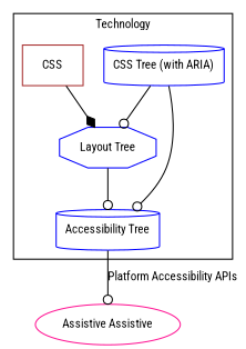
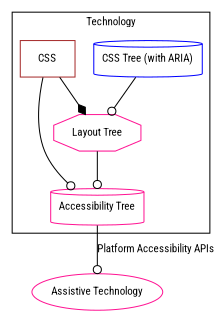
  digraph {
    fontname="Roboto Condensed"
    fontsize=11
    rankdir=TB
    node [color=blue fontname="Roboto Condensed" fontsize=11 shape=cylinder]
    edge [arrowhead=odot fontname="Roboto Condensed" fontsize=11]
    n1 [label="CSS Tree (with ARIA)"]
-   n2 [label="Accessibility Tree"]
-   n3 [label="Layout Tree" shape=octagon]
+   n2 [color=deeppink label="Accessibility Tree"]
+   n3 [color=deeppink label="Layout Tree" shape=octagon]
    n4 [color=brown label=CSS shape=box]
-   n5 [color=deeppink label="Assistive Assistive" shape=ellipse]
+   n5 [color=deeppink label="Assistive Technology" shape=ellipse]
    subgraph cluster_1 {
      label=Technology
      n1
      n2
      n3
      n4
    }
-   n1 -> n2
+   n4 -> n2
    n1 -> n3
    n2 -> n5 [label="Platform Accessibility APIs"]
    n3 -> n2
    n4 -> n3 [arrowhead=diamond]
  }
